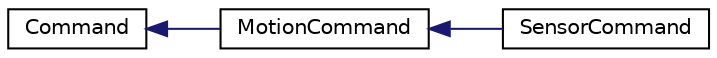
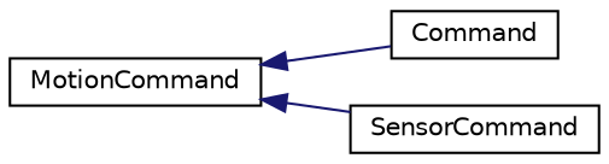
  digraph {
    rankdir=LR
    node [color=black fillcolor=white fontname=Helvetica fontsize=10 shape=record style=filled]
    edge [color=midnightblue dir=back fontname=Helvetica fontsize=10 labelfontname=Helvetica labelfontsize=10 style=solid]
    n1 [height=0.2 label=Command width=0.4]
    n2 [height=0.2 label=MotionCommand width=0.4]
    n3 [height=0.2 label=SensorCommand width=0.4]
-   n1 -> n2
+   n2 -> n1
    n2 -> n3
  }
